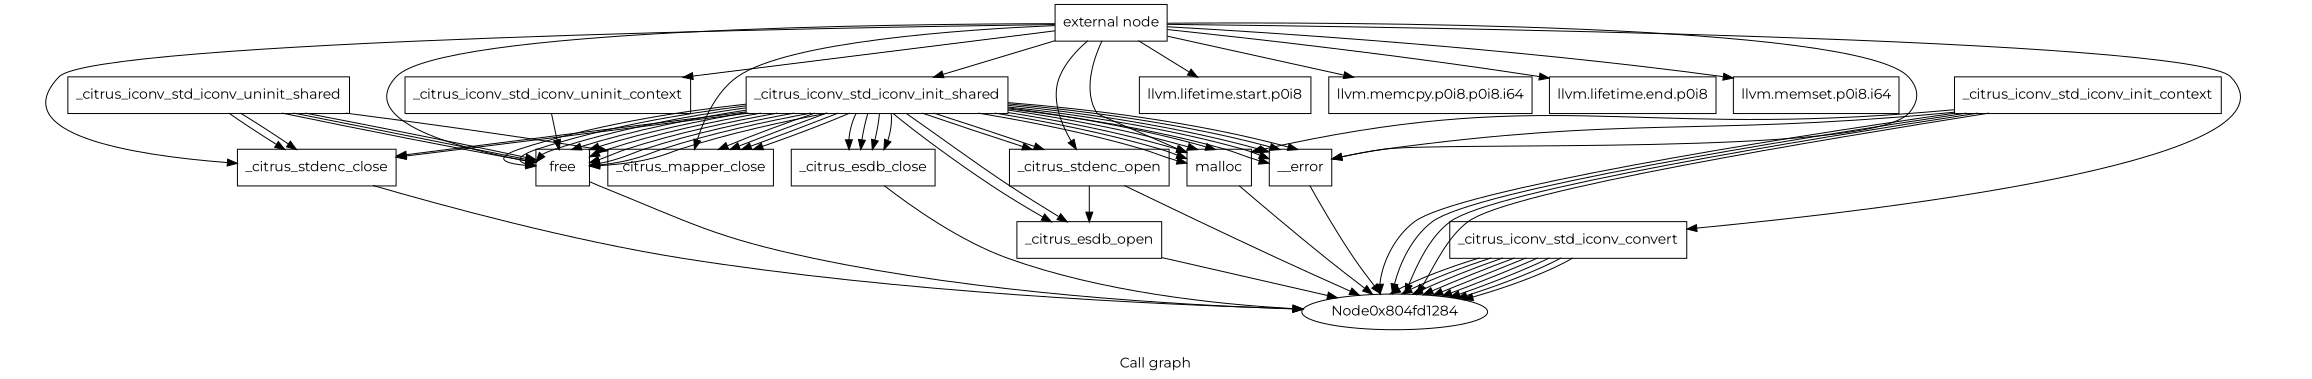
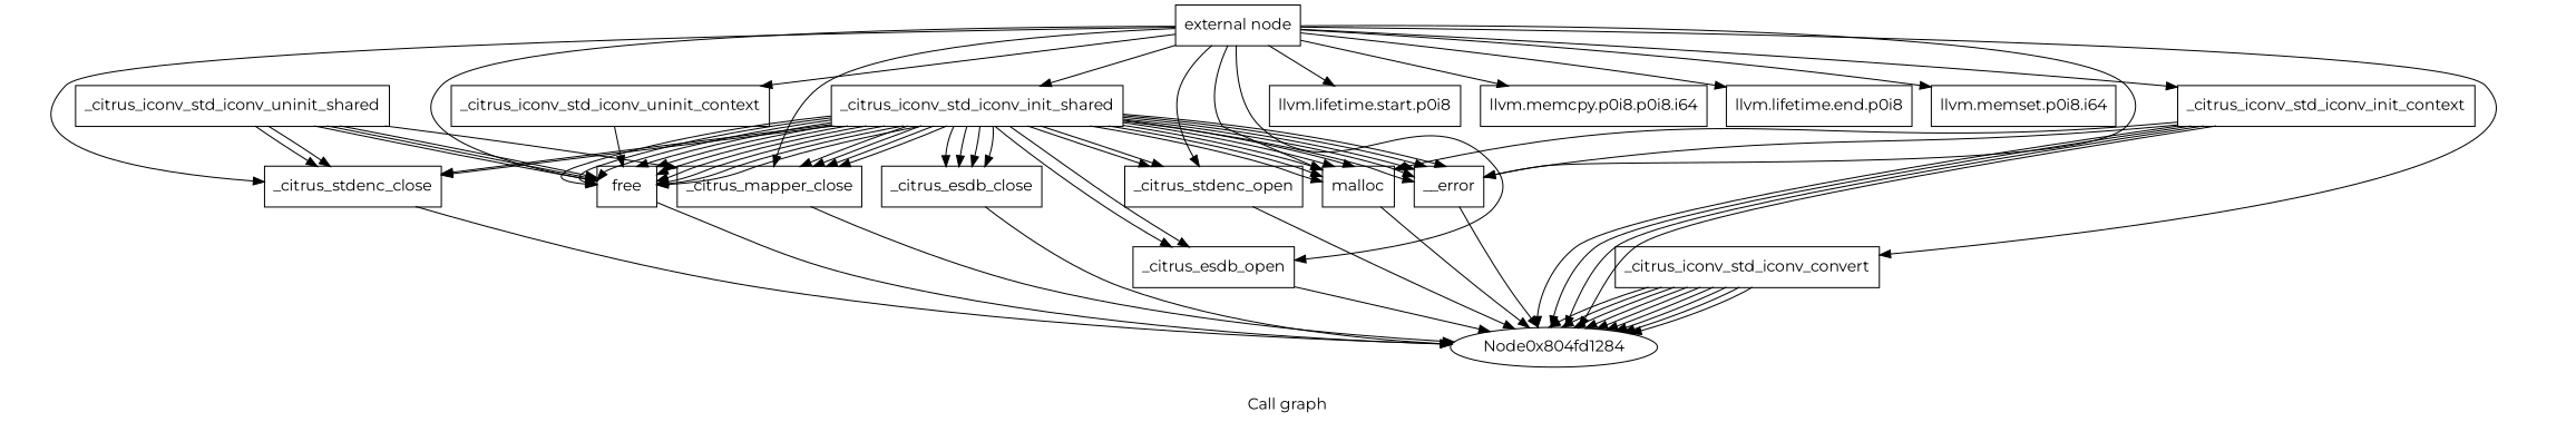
  digraph {
    fontname=Montserrat
    label="Call graph"
    node [fontname=Montserrat shape=record]
    edge [fontname=Montserrat]
    n1 [label="{external node}"]
    n2 [label="{_citrus_iconv_std_iconv_init_shared}"]
    n3 [label="{_citrus_iconv_std_iconv_init_context}"]
    n4 [label="{_citrus_iconv_std_iconv_uninit_context}"]
    n5 [label="{_citrus_iconv_std_iconv_convert}"]
    n6 [label="{llvm.lifetime.start.p0i8}"]
    n7 [label="{llvm.memcpy.p0i8.p0i8.i64}"]
    n8 [label="{llvm.lifetime.end.p0i8}"]
    n9 [label="{free}"]
    n10 [label="{malloc}"]
    n11 [label="{__error}"]
    n12 [label="{llvm.memset.p0i8.i64}"]
    n13 [label="{_citrus_stdenc_close}"]
    n14 [label="{_citrus_mapper_close}"]
    n15 [label="{_citrus_esdb_open}"]
    n16 [label="{_citrus_stdenc_open}"]
    n17 [label="{_citrus_esdb_close}"]
    n18 [label="{_citrus_iconv_std_iconv_uninit_shared}"]
    n19 [label=Node0x804fd1284 shape=""]
    n1 -> n2
+   n1 -> n3
    n1 -> n4
    n1 -> n5
    n1 -> n6
    n1 -> n7
    n1 -> n8
    n1 -> n9
    n1 -> n10
    n1 -> n11
    n1 -> n12
    n1 -> n13
    n1 -> n14
-   n16 -> n15
+   n1 -> n15
    n1 -> n16
    n2 -> n9
    n2 -> n9
    n2 -> n9
    n2 -> n9
    n2 -> n9
    n2 -> n9
    n2 -> n9
    n2 -> n9
    n2 -> n9
    n2 -> n9
    n2 -> n10
    n2 -> n10
    n2 -> n10
    n2 -> n10
    n2 -> n10
    n2 -> n11
    n2 -> n11
    n2 -> n11
    n2 -> n11
    n2 -> n11
    n2 -> n13
    n2 -> n13
    n2 -> n14
    n2 -> n14
    n2 -> n14
    n2 -> n14
    n2 -> n15
    n2 -> n15
    n2 -> n16
    n2 -> n16
    n2 -> n17
    n2 -> n17
    n2 -> n17
    n2 -> n17
    n3 -> n10
    n3 -> n11
    n3 -> n19
    n3 -> n19
    n3 -> n19
    n3 -> n19
    n4 -> n9
    n5 -> n19
    n5 -> n19
    n5 -> n19
    n5 -> n19
    n5 -> n19
    n5 -> n19
    n5 -> n19
    n5 -> n19
    n5 -> n19
    n9 -> n19
    n10 -> n19
    n11 -> n19
    n13 -> n19
+   n14 -> n19
    n15 -> n19
    n16 -> n19
    n17 -> n19
    n18 -> n9
    n18 -> n9
    n18 -> n9
    n18 -> n13
    n18 -> n13
    n18 -> n14
  }
